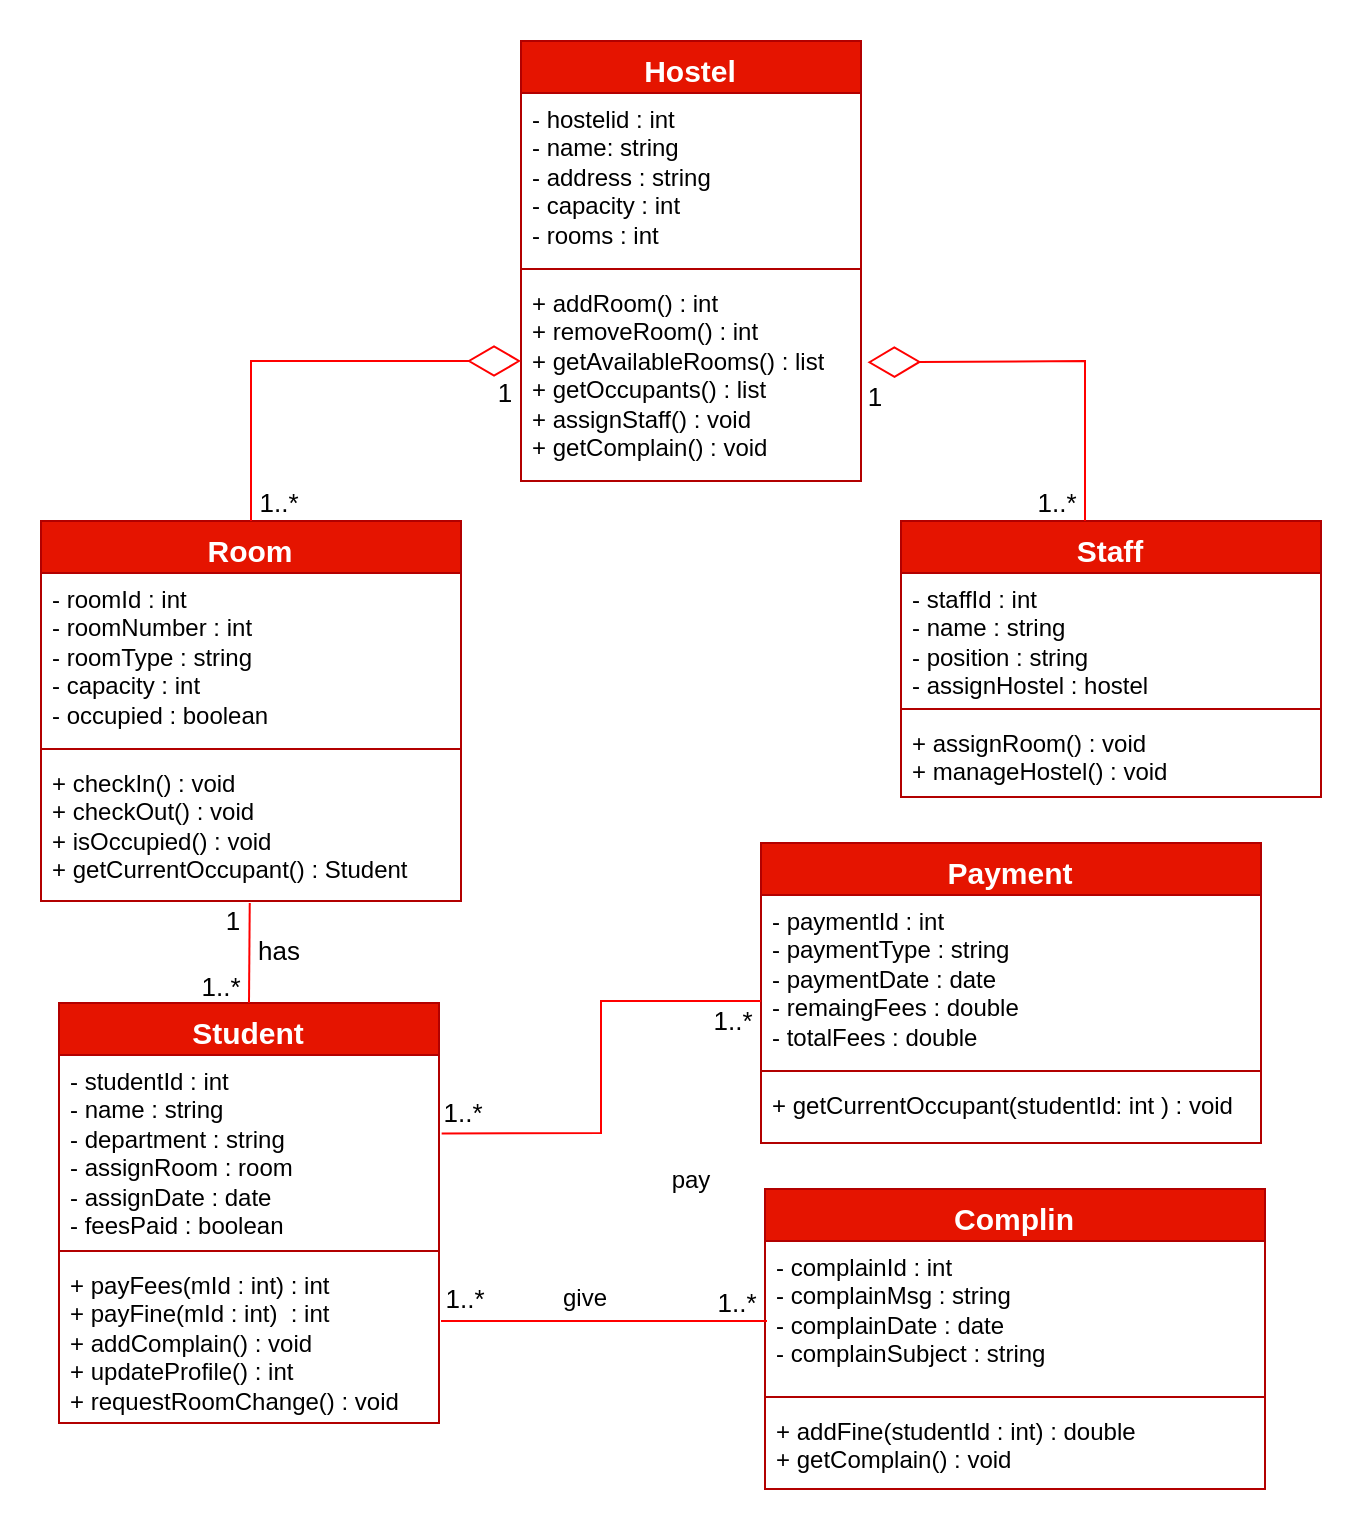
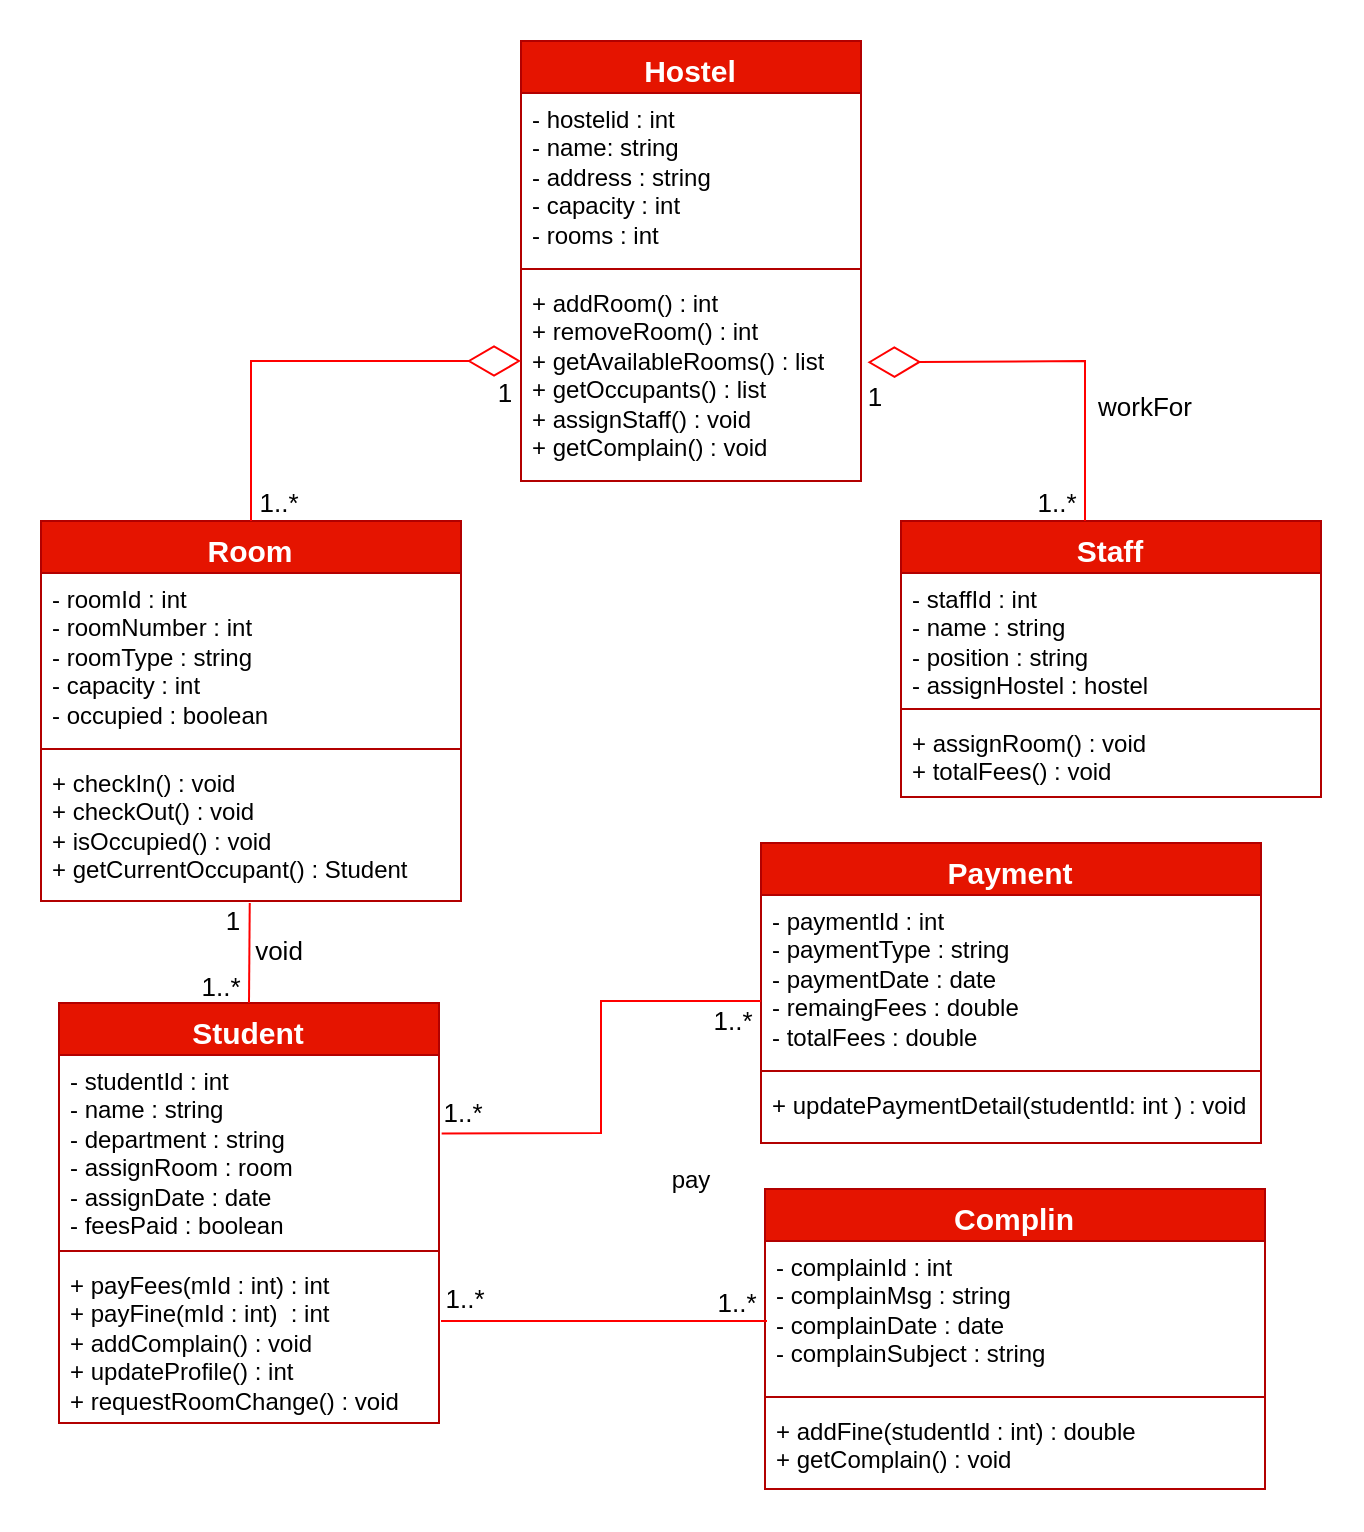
  <mxCell id="0" />
  <mxCell id="1" parent="0" />
  <mxCell id="2" value="&lt;span style=&quot;font-size: 15px;&quot;&gt;Staff&lt;/span&gt;" style="swimlane;fontStyle=1;align=center;verticalAlign=top;childLayout=stackLayout;horizontal=1;startSize=26;horizontalStack=0;resizeParent=1;resizeParentMax=0;resizeLast=0;collapsible=1;marginBottom=0;whiteSpace=wrap;html=1;fillColor=#e51400;fontColor=#ffffff;strokeColor=#B20000;" parent="1" vertex="1"><mxGeometry x="450" y="260" width="210" height="138" as="geometry" /></mxCell>
  <mxCell id="3" value="- staffId : int&lt;div&gt;- name : string&lt;/div&gt;&lt;div&gt;- position : string&lt;/div&gt;&lt;div&gt;- assignHostel : hostel&lt;/div&gt;" style="text;strokeColor=none;fillColor=none;align=left;verticalAlign=top;spacingLeft=4;spacingRight=4;overflow=hidden;rotatable=0;points=[[0,0.5],[1,0.5]];portConstraint=eastwest;whiteSpace=wrap;html=1;" parent="2" vertex="1"><mxGeometry y="26" width="210" height="64" as="geometry" /></mxCell>
  <mxCell id="4" value="" style="line;strokeWidth=1;fillColor=none;align=left;verticalAlign=middle;spacingTop=-1;spacingLeft=3;spacingRight=3;rotatable=0;labelPosition=right;points=[];portConstraint=eastwest;strokeColor=inherit;" parent="2" vertex="1"><mxGeometry y="90" width="210" height="8" as="geometry" /></mxCell>
- <mxCell id="5" value="+ assignRoom() : void&lt;div&gt;+ manageHostel() : void&lt;/div&gt;" style="text;strokeColor=none;fillColor=none;align=left;verticalAlign=top;spacingLeft=4;spacingRight=4;overflow=hidden;rotatable=0;points=[[0,0.5],[1,0.5]];portConstraint=eastwest;whiteSpace=wrap;html=1;" parent="2" vertex="1"><mxGeometry y="98" width="210" height="40" as="geometry" /></mxCell>
+ <mxCell id="5" value="+ assignRoom() : void&lt;div&gt;+ totalFees() : void&lt;/div&gt;" style="text;strokeColor=none;fillColor=none;align=left;verticalAlign=top;spacingLeft=4;spacingRight=4;overflow=hidden;rotatable=0;points=[[0,0.5],[1,0.5]];portConstraint=eastwest;whiteSpace=wrap;html=1;" parent="2" vertex="1"><mxGeometry y="98" width="210" height="40" as="geometry" /></mxCell>
  <mxCell id="6" value="&lt;font style=&quot;font-size: 15px;&quot;&gt;Hostel&lt;/font&gt;" style="swimlane;fontStyle=1;align=center;verticalAlign=top;childLayout=stackLayout;horizontal=1;startSize=26;horizontalStack=0;resizeParent=1;resizeParentMax=0;resizeLast=0;collapsible=1;marginBottom=0;whiteSpace=wrap;html=1;fillColor=#e51400;fontColor=#ffffff;strokeColor=#B20000;" parent="1" vertex="1"><mxGeometry x="260" y="20" width="170" height="220" as="geometry" /></mxCell>
  <mxCell id="7" value="- hostelid : int&lt;div&gt;- name: string&lt;/div&gt;&lt;div&gt;- address : string&lt;/div&gt;&lt;div&gt;- capacity : int&lt;/div&gt;&lt;div&gt;- rooms : int&lt;/div&gt;" style="text;strokeColor=none;fillColor=none;align=left;verticalAlign=top;spacingLeft=4;spacingRight=4;overflow=hidden;rotatable=0;points=[[0,0.5],[1,0.5]];portConstraint=eastwest;whiteSpace=wrap;html=1;" parent="6" vertex="1"><mxGeometry y="26" width="170" height="84" as="geometry" /></mxCell>
  <mxCell id="8" value="" style="line;strokeWidth=1;fillColor=none;align=left;verticalAlign=middle;spacingTop=-1;spacingLeft=3;spacingRight=3;rotatable=0;labelPosition=right;points=[];portConstraint=eastwest;strokeColor=inherit;" parent="6" vertex="1"><mxGeometry y="110" width="170" height="8" as="geometry" /></mxCell>
  <mxCell id="9" value="&lt;div&gt;+ addRoom() : int&lt;/div&gt;&lt;div&gt;+ removeRoom() : int&lt;/div&gt;&lt;div&gt;+ getAvailableRooms() : list&lt;/div&gt;&lt;div&gt;+ getOccupants() : list&lt;/div&gt;&lt;div&gt;+ assignStaff() : void&lt;/div&gt;&lt;div&gt;+ getComplain() : void&lt;/div&gt;" style="text;strokeColor=none;fillColor=none;align=left;verticalAlign=top;spacingLeft=4;spacingRight=4;overflow=hidden;rotatable=0;points=[[0,0.5],[1,0.5]];portConstraint=eastwest;whiteSpace=wrap;html=1;" parent="6" vertex="1"><mxGeometry y="118" width="170" height="102" as="geometry" /></mxCell>
  <mxCell id="10" value="&lt;span style=&quot;font-size: 15px;&quot;&gt;Room&lt;/span&gt;" style="swimlane;fontStyle=1;align=center;verticalAlign=top;childLayout=stackLayout;horizontal=1;startSize=26;horizontalStack=0;resizeParent=1;resizeParentMax=0;resizeLast=0;collapsible=1;marginBottom=0;whiteSpace=wrap;html=1;fillColor=#e51400;fontColor=#ffffff;strokeColor=#B20000;" parent="1" vertex="1"><mxGeometry x="20" y="260" width="210" height="190" as="geometry" /></mxCell>
  <mxCell id="11" value="- roomId : int&lt;div&gt;- roomNumber : int&lt;/div&gt;&lt;div&gt;- roomType : string&lt;/div&gt;&lt;div&gt;- capacity : int&lt;/div&gt;&lt;div&gt;- occupied : boolean&lt;/div&gt;" style="text;strokeColor=none;fillColor=none;align=left;verticalAlign=top;spacingLeft=4;spacingRight=4;overflow=hidden;rotatable=0;points=[[0,0.5],[1,0.5]];portConstraint=eastwest;whiteSpace=wrap;html=1;" parent="10" vertex="1"><mxGeometry y="26" width="210" height="84" as="geometry" /></mxCell>
  <mxCell id="12" value="" style="line;strokeWidth=1;fillColor=none;align=left;verticalAlign=middle;spacingTop=-1;spacingLeft=3;spacingRight=3;rotatable=0;labelPosition=right;points=[];portConstraint=eastwest;strokeColor=inherit;" parent="10" vertex="1"><mxGeometry y="110" width="210" height="8" as="geometry" /></mxCell>
  <mxCell id="13" value="&lt;div&gt;+ checkIn() : void&lt;/div&gt;&lt;div&gt;+ checkOut() : void&lt;/div&gt;&lt;div&gt;+ isOccupied() : void&lt;/div&gt;&lt;div&gt;+ getCurrentOccupant() : Student&lt;/div&gt;" style="text;strokeColor=none;fillColor=none;align=left;verticalAlign=top;spacingLeft=4;spacingRight=4;overflow=hidden;rotatable=0;points=[[0,0.5],[1,0.5]];portConstraint=eastwest;whiteSpace=wrap;html=1;" parent="10" vertex="1"><mxGeometry y="118" width="210" height="72" as="geometry" /></mxCell>
  <mxCell id="14" value="&lt;span style=&quot;font-size: 15px;&quot;&gt;Student&lt;/span&gt;" style="swimlane;fontStyle=1;align=center;verticalAlign=top;childLayout=stackLayout;horizontal=1;startSize=26;horizontalStack=0;resizeParent=1;resizeParentMax=0;resizeLast=0;collapsible=1;marginBottom=0;whiteSpace=wrap;html=1;fillColor=#e51400;fontColor=#ffffff;strokeColor=#B20000;" parent="1" vertex="1"><mxGeometry x="29" y="501" width="190" height="210" as="geometry" /></mxCell>
  <mxCell id="15" value="- studentId : int&lt;div&gt;- name : string&lt;/div&gt;&lt;div&gt;- department : string&lt;/div&gt;&lt;div&gt;- assignRoom : room&lt;/div&gt;&lt;div&gt;- assignDate : date&lt;/div&gt;&lt;div&gt;- feesPaid : boolean&lt;/div&gt;" style="text;strokeColor=none;fillColor=none;align=left;verticalAlign=top;spacingLeft=4;spacingRight=4;overflow=hidden;rotatable=0;points=[[0,0.5],[1,0.5]];portConstraint=eastwest;whiteSpace=wrap;html=1;" parent="14" vertex="1"><mxGeometry y="26" width="190" height="94" as="geometry" /></mxCell>
  <mxCell id="16" value="" style="line;strokeWidth=1;fillColor=none;align=left;verticalAlign=middle;spacingTop=-1;spacingLeft=3;spacingRight=3;rotatable=0;labelPosition=right;points=[];portConstraint=eastwest;strokeColor=inherit;" parent="14" vertex="1"><mxGeometry y="120" width="190" height="8" as="geometry" /></mxCell>
  <mxCell id="17" value="+ payFees(mId : int) : int&lt;div&gt;&lt;span style=&quot;background-color: initial;&quot;&gt;+ payFine(mId : int)&amp;nbsp; : int&amp;nbsp;&lt;/span&gt;&lt;div&gt;+ addComplain() : void&amp;nbsp;&lt;/div&gt;&lt;div&gt;+ updateProfile() : int&lt;/div&gt;&lt;div&gt;+ requestRoomChange() : void&lt;/div&gt;&lt;/div&gt;" style="text;strokeColor=none;fillColor=none;align=left;verticalAlign=top;spacingLeft=4;spacingRight=4;overflow=hidden;rotatable=0;points=[[0,0.5],[1,0.5]];portConstraint=eastwest;whiteSpace=wrap;html=1;" parent="14" vertex="1"><mxGeometry y="128" width="190" height="82" as="geometry" /></mxCell>
  <mxCell id="18" value="&lt;span style=&quot;font-size: 15px;&quot;&gt;Payment&lt;/span&gt;" style="swimlane;fontStyle=1;align=center;verticalAlign=top;childLayout=stackLayout;horizontal=1;startSize=26;horizontalStack=0;resizeParent=1;resizeParentMax=0;resizeLast=0;collapsible=1;marginBottom=0;whiteSpace=wrap;html=1;fillColor=#e51400;fontColor=#ffffff;strokeColor=#B20000;" vertex="1" parent="1"><mxGeometry x="380" y="421" width="250" height="150" as="geometry" /></mxCell>
  <mxCell id="19" value="- paymentId : int&lt;div&gt;- paymentType : string&lt;/div&gt;&lt;div&gt;- paymentDate : date&lt;/div&gt;&lt;div&gt;- remaingFees : double&lt;/div&gt;&lt;div&gt;- totalFees : double&lt;/div&gt;" style="text;strokeColor=none;fillColor=none;align=left;verticalAlign=top;spacingLeft=4;spacingRight=4;overflow=hidden;rotatable=0;points=[[0,0.5],[1,0.5]];portConstraint=eastwest;whiteSpace=wrap;html=1;" vertex="1" parent="18"><mxGeometry y="26" width="250" height="84" as="geometry" /></mxCell>
  <mxCell id="20" value="" style="line;strokeWidth=1;fillColor=none;align=left;verticalAlign=middle;spacingTop=-1;spacingLeft=3;spacingRight=3;rotatable=0;labelPosition=right;points=[];portConstraint=eastwest;strokeColor=inherit;" vertex="1" parent="18"><mxGeometry y="110" width="250" height="8" as="geometry" /></mxCell>
- <mxCell id="21" value="+ getCurrentOccupant(studentId: int ) : void" style="text;strokeColor=none;fillColor=none;align=left;verticalAlign=top;spacingLeft=4;spacingRight=4;overflow=hidden;rotatable=0;points=[[0,0.5],[1,0.5]];portConstraint=eastwest;whiteSpace=wrap;html=1;" vertex="1" parent="18"><mxGeometry y="118" width="250" height="32" as="geometry" /></mxCell>
+ <mxCell id="21" value="+ updatePaymentDetail(studentId: int ) : void" style="text;strokeColor=none;fillColor=none;align=left;verticalAlign=top;spacingLeft=4;spacingRight=4;overflow=hidden;rotatable=0;points=[[0,0.5],[1,0.5]];portConstraint=eastwest;whiteSpace=wrap;html=1;" vertex="1" parent="18"><mxGeometry y="118" width="250" height="32" as="geometry" /></mxCell>
  <mxCell id="22" value="&lt;span style=&quot;font-size: 15px;&quot;&gt;Complin&lt;/span&gt;" style="swimlane;fontStyle=1;align=center;verticalAlign=top;childLayout=stackLayout;horizontal=1;startSize=26;horizontalStack=0;resizeParent=1;resizeParentMax=0;resizeLast=0;collapsible=1;marginBottom=0;whiteSpace=wrap;html=1;fillColor=#e51400;fontColor=#ffffff;strokeColor=#B20000;" vertex="1" parent="1"><mxGeometry x="382" y="594" width="250" height="150" as="geometry" /></mxCell>
  <mxCell id="23" value="- complainId : int&lt;div&gt;- complainMsg : string&lt;/div&gt;&lt;div&gt;- complainDate : date&lt;/div&gt;&lt;div&gt;- complainSubject : string&lt;/div&gt;" style="text;strokeColor=none;fillColor=none;align=left;verticalAlign=top;spacingLeft=4;spacingRight=4;overflow=hidden;rotatable=0;points=[[0,0.5],[1,0.5]];portConstraint=eastwest;whiteSpace=wrap;html=1;" vertex="1" parent="22"><mxGeometry y="26" width="250" height="74" as="geometry" /></mxCell>
  <mxCell id="24" value="" style="line;strokeWidth=1;fillColor=none;align=left;verticalAlign=middle;spacingTop=-1;spacingLeft=3;spacingRight=3;rotatable=0;labelPosition=right;points=[];portConstraint=eastwest;strokeColor=inherit;" vertex="1" parent="22"><mxGeometry y="100" width="250" height="8" as="geometry" /></mxCell>
  <mxCell id="25" value="+ addFine(studentId : int) : double&lt;div&gt;+ getComplain() : void&lt;/div&gt;" style="text;strokeColor=none;fillColor=none;align=left;verticalAlign=top;spacingLeft=4;spacingRight=4;overflow=hidden;rotatable=0;points=[[0,0.5],[1,0.5]];portConstraint=eastwest;whiteSpace=wrap;html=1;" vertex="1" parent="22"><mxGeometry y="108" width="250" height="42" as="geometry" /></mxCell>
  <mxCell id="26" value="" style="endArrow=diamondThin;endFill=0;endSize=24;html=1;rounded=0;exitX=0.5;exitY=0;exitDx=0;exitDy=0;strokeColor=#FF0000;" edge="1" parent="1" source="10"><mxGeometry width="160" relative="1" as="geometry"><mxPoint x="100" y="180" as="sourcePoint" /><mxPoint x="260" y="180" as="targetPoint" /><Array as="points"><mxPoint x="125" y="180" /></Array></mxGeometry></mxCell>
  <mxCell id="27" value="&lt;font style=&quot;font-size: 13px;&quot;&gt;1&lt;/font&gt;" style="text;html=1;align=center;verticalAlign=middle;resizable=0;points=[];autosize=1;strokeColor=none;fillColor=none;" vertex="1" parent="1"><mxGeometry x="237" y="181" width="30" height="30" as="geometry" /></mxCell>
  <mxCell id="28" value="&lt;font style=&quot;font-size: 13px;&quot;&gt;1..*&lt;/font&gt;" style="text;html=1;align=center;verticalAlign=middle;resizable=0;points=[];autosize=1;strokeColor=none;fillColor=none;" vertex="1" parent="1"><mxGeometry x="119" y="236" width="40" height="30" as="geometry" /></mxCell>
  <mxCell id="29" value="" style="endArrow=diamondThin;endFill=0;endSize=24;html=1;rounded=0;exitX=0.5;exitY=0;exitDx=0;exitDy=0;strokeColor=#FF0000;entryX=1.019;entryY=0.418;entryDx=0;entryDy=0;entryPerimeter=0;" edge="1" parent="1" target="9"><mxGeometry width="160" relative="1" as="geometry"><mxPoint x="542" y="260" as="sourcePoint" /><mxPoint x="677" y="180" as="targetPoint" /><Array as="points"><mxPoint x="542" y="180" /></Array></mxGeometry></mxCell>
+ <mxCell id="30" value="&lt;font style=&quot;font-size: 13px;&quot;&gt;workFor&lt;/font&gt;" style="text;html=1;align=center;verticalAlign=middle;resizable=0;points=[];autosize=1;strokeColor=none;fillColor=none;" vertex="1" parent="1"><mxGeometry x="537" y="188" width="70" height="30" as="geometry" /></mxCell>
  <mxCell id="31" value="&lt;font style=&quot;font-size: 13px;&quot;&gt;1&lt;/font&gt;" style="text;html=1;align=center;verticalAlign=middle;resizable=0;points=[];autosize=1;strokeColor=none;fillColor=none;" vertex="1" parent="1"><mxGeometry x="422" y="183" width="30" height="30" as="geometry" /></mxCell>
  <mxCell id="32" value="&lt;font style=&quot;font-size: 13px;&quot;&gt;1..*&lt;/font&gt;" style="text;html=1;align=center;verticalAlign=middle;resizable=0;points=[];autosize=1;strokeColor=none;fillColor=none;" vertex="1" parent="1"><mxGeometry x="508" y="236" width="40" height="30" as="geometry" /></mxCell>
  <mxCell id="33" value="" style="endArrow=none;html=1;rounded=0;exitX=0.5;exitY=0;exitDx=0;exitDy=0;entryX=0.497;entryY=1.014;entryDx=0;entryDy=0;entryPerimeter=0;strokeColor=#FF0000;" edge="1" parent="1" source="14" target="13"><mxGeometry width="50" height="50" relative="1" as="geometry"><mxPoint x="400" y="530" as="sourcePoint" /><mxPoint x="450" y="480" as="targetPoint" /></mxGeometry></mxCell>
- <mxCell id="34" value="&lt;font style=&quot;font-size: 13px;&quot;&gt;has&lt;/font&gt;" style="text;html=1;align=center;verticalAlign=middle;resizable=0;points=[];autosize=1;strokeColor=none;fillColor=none;" vertex="1" parent="1"><mxGeometry x="119" y="460" width="40" height="30" as="geometry" /></mxCell>
+ <mxCell id="34" value="&lt;font style=&quot;font-size: 13px;&quot;&gt;void&lt;/font&gt;" style="text;html=1;align=center;verticalAlign=middle;resizable=0;points=[];autosize=1;strokeColor=none;fillColor=none;" vertex="1" parent="1"><mxGeometry x="119" y="460" width="40" height="30" as="geometry" /></mxCell>
  <mxCell id="35" value="&lt;font style=&quot;font-size: 13px;&quot;&gt;1&lt;/font&gt;" style="text;html=1;align=center;verticalAlign=middle;resizable=0;points=[];autosize=1;strokeColor=none;fillColor=none;" vertex="1" parent="1"><mxGeometry x="101" y="445" width="30" height="30" as="geometry" /></mxCell>
  <mxCell id="36" value="&lt;font style=&quot;font-size: 13px;&quot;&gt;1..*&lt;/font&gt;" style="text;html=1;align=center;verticalAlign=middle;resizable=0;points=[];autosize=1;strokeColor=none;fillColor=none;" vertex="1" parent="1"><mxGeometry x="90" y="478" width="40" height="30" as="geometry" /></mxCell>
  <mxCell id="37" value="" style="endArrow=none;html=1;rounded=0;exitX=1.007;exitY=0.417;exitDx=0;exitDy=0;exitPerimeter=0;strokeColor=#FF0000;" edge="1" parent="1" source="15"><mxGeometry width="50" height="50" relative="1" as="geometry"><mxPoint x="430" y="520" as="sourcePoint" /><mxPoint x="380" y="500" as="targetPoint" /><Array as="points"><mxPoint x="300" y="566" /><mxPoint x="300" y="500" /></Array></mxGeometry></mxCell>
  <mxCell id="38" value="&lt;font style=&quot;font-size: 13px;&quot;&gt;1..*&lt;/font&gt;" style="text;html=1;align=center;verticalAlign=middle;resizable=0;points=[];autosize=1;strokeColor=none;fillColor=none;" vertex="1" parent="1"><mxGeometry x="211" y="541" width="40" height="30" as="geometry" /></mxCell>
  <mxCell id="39" value="&lt;font style=&quot;font-size: 13px;&quot;&gt;1..*&lt;/font&gt;" style="text;html=1;align=center;verticalAlign=middle;resizable=0;points=[];autosize=1;strokeColor=none;fillColor=none;" vertex="1" parent="1"><mxGeometry x="346" y="495" width="40" height="30" as="geometry" /></mxCell>
  <mxCell id="40" value="pay" style="text;html=1;align=center;verticalAlign=middle;resizable=0;points=[];autosize=1;strokeColor=none;fillColor=none;" vertex="1" parent="1"><mxGeometry x="325" y="575" width="40" height="30" as="geometry" /></mxCell>
  <mxCell id="41" value="" style="endArrow=none;html=1;rounded=0;strokeColor=#FF0000;" edge="1" parent="1"><mxGeometry width="50" height="50" relative="1" as="geometry"><mxPoint x="220" y="660" as="sourcePoint" /><mxPoint x="383" y="660" as="targetPoint" /><Array as="points"><mxPoint x="306" y="660" /></Array></mxGeometry></mxCell>
- <mxCell id="42" value="give" style="text;html=1;align=center;verticalAlign=middle;resizable=0;points=[];autosize=1;strokeColor=none;fillColor=none;" vertex="1" parent="1"><mxGeometry x="267" y="634" width="50" height="30" as="geometry" /></mxCell>
  <mxCell id="43" value="&lt;font style=&quot;font-size: 13px;&quot;&gt;1..*&lt;/font&gt;" style="text;html=1;align=center;verticalAlign=middle;resizable=0;points=[];autosize=1;strokeColor=none;fillColor=none;" vertex="1" parent="1"><mxGeometry x="212" y="634" width="40" height="30" as="geometry" /></mxCell>
  <mxCell id="44" value="&lt;font style=&quot;font-size: 13px;&quot;&gt;1..*&lt;/font&gt;" style="text;html=1;align=center;verticalAlign=middle;resizable=0;points=[];autosize=1;strokeColor=none;fillColor=none;" vertex="1" parent="1"><mxGeometry x="348" y="636" width="40" height="30" as="geometry" /></mxCell>
